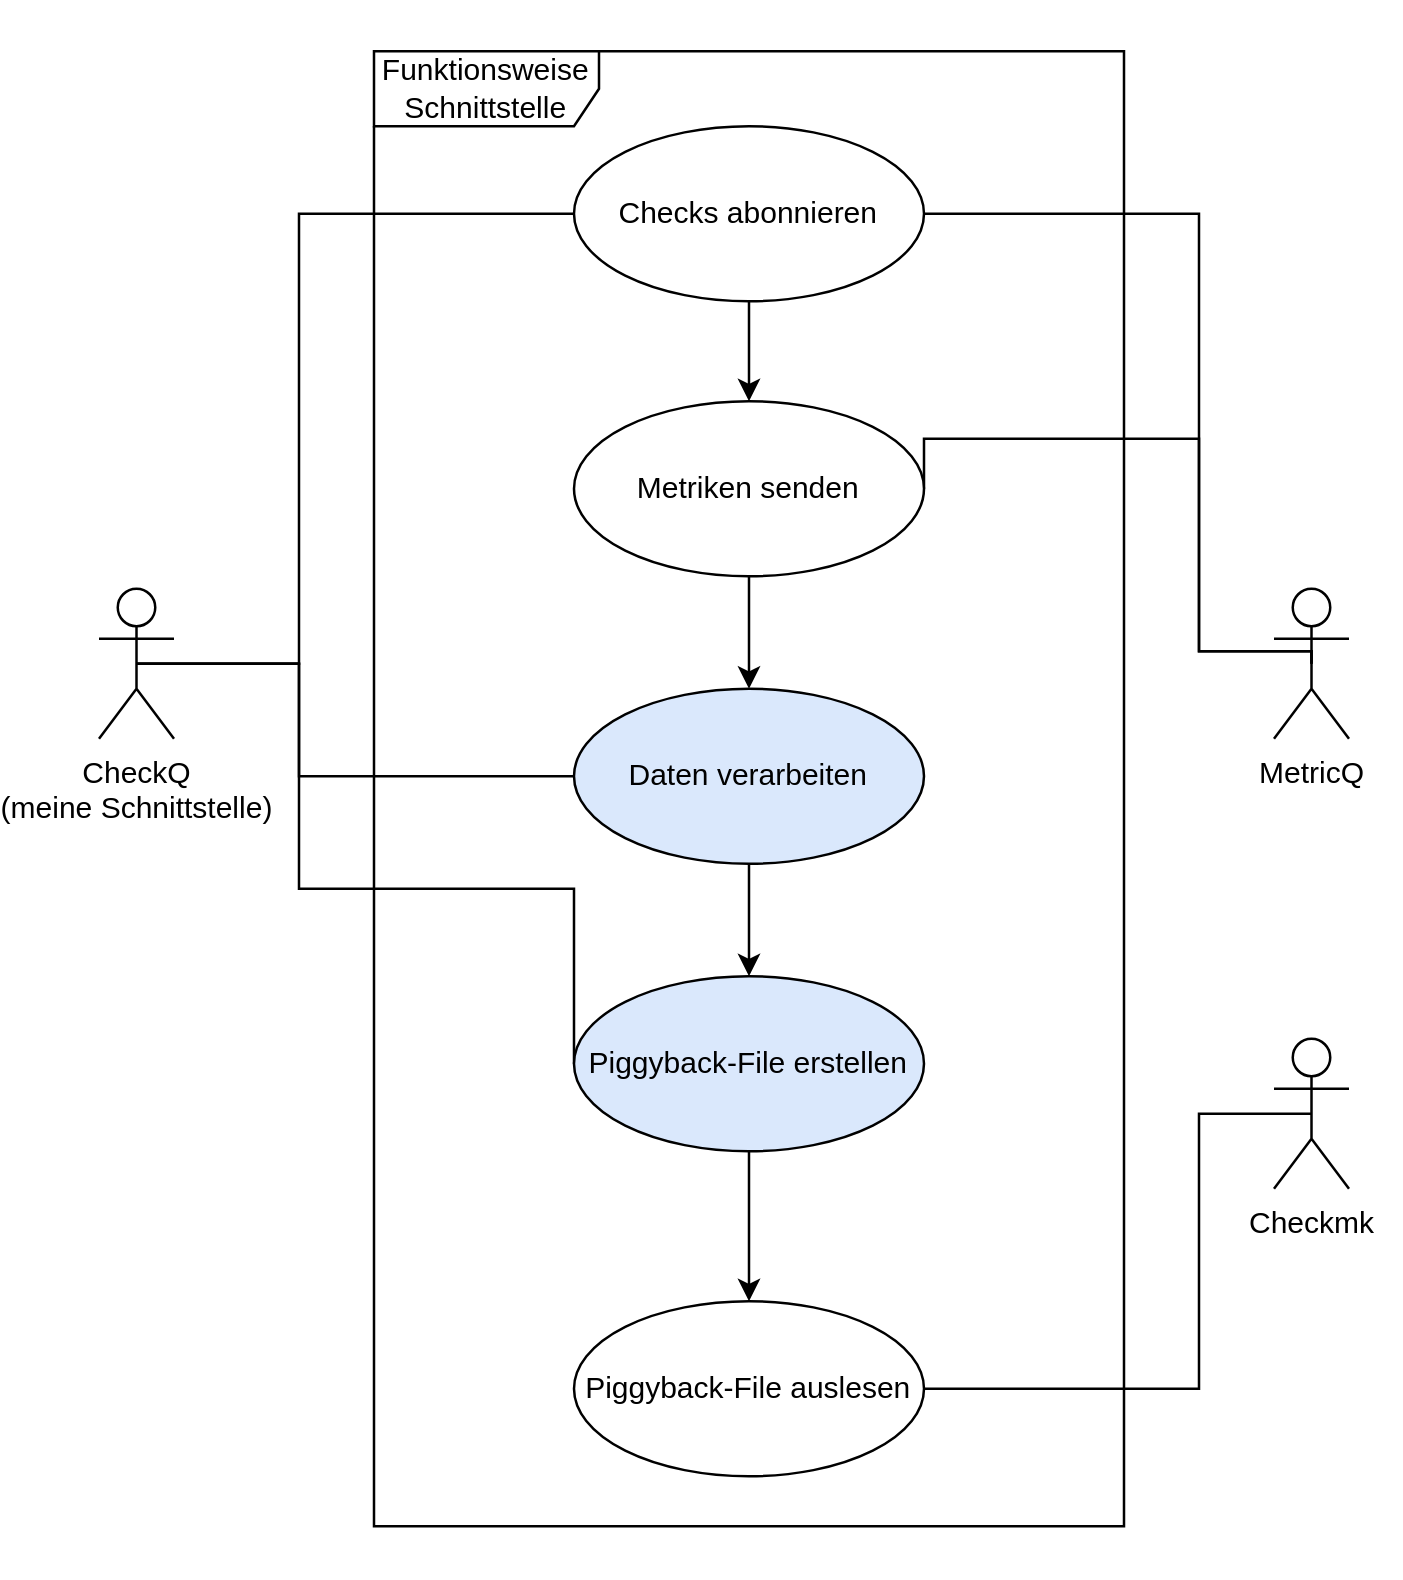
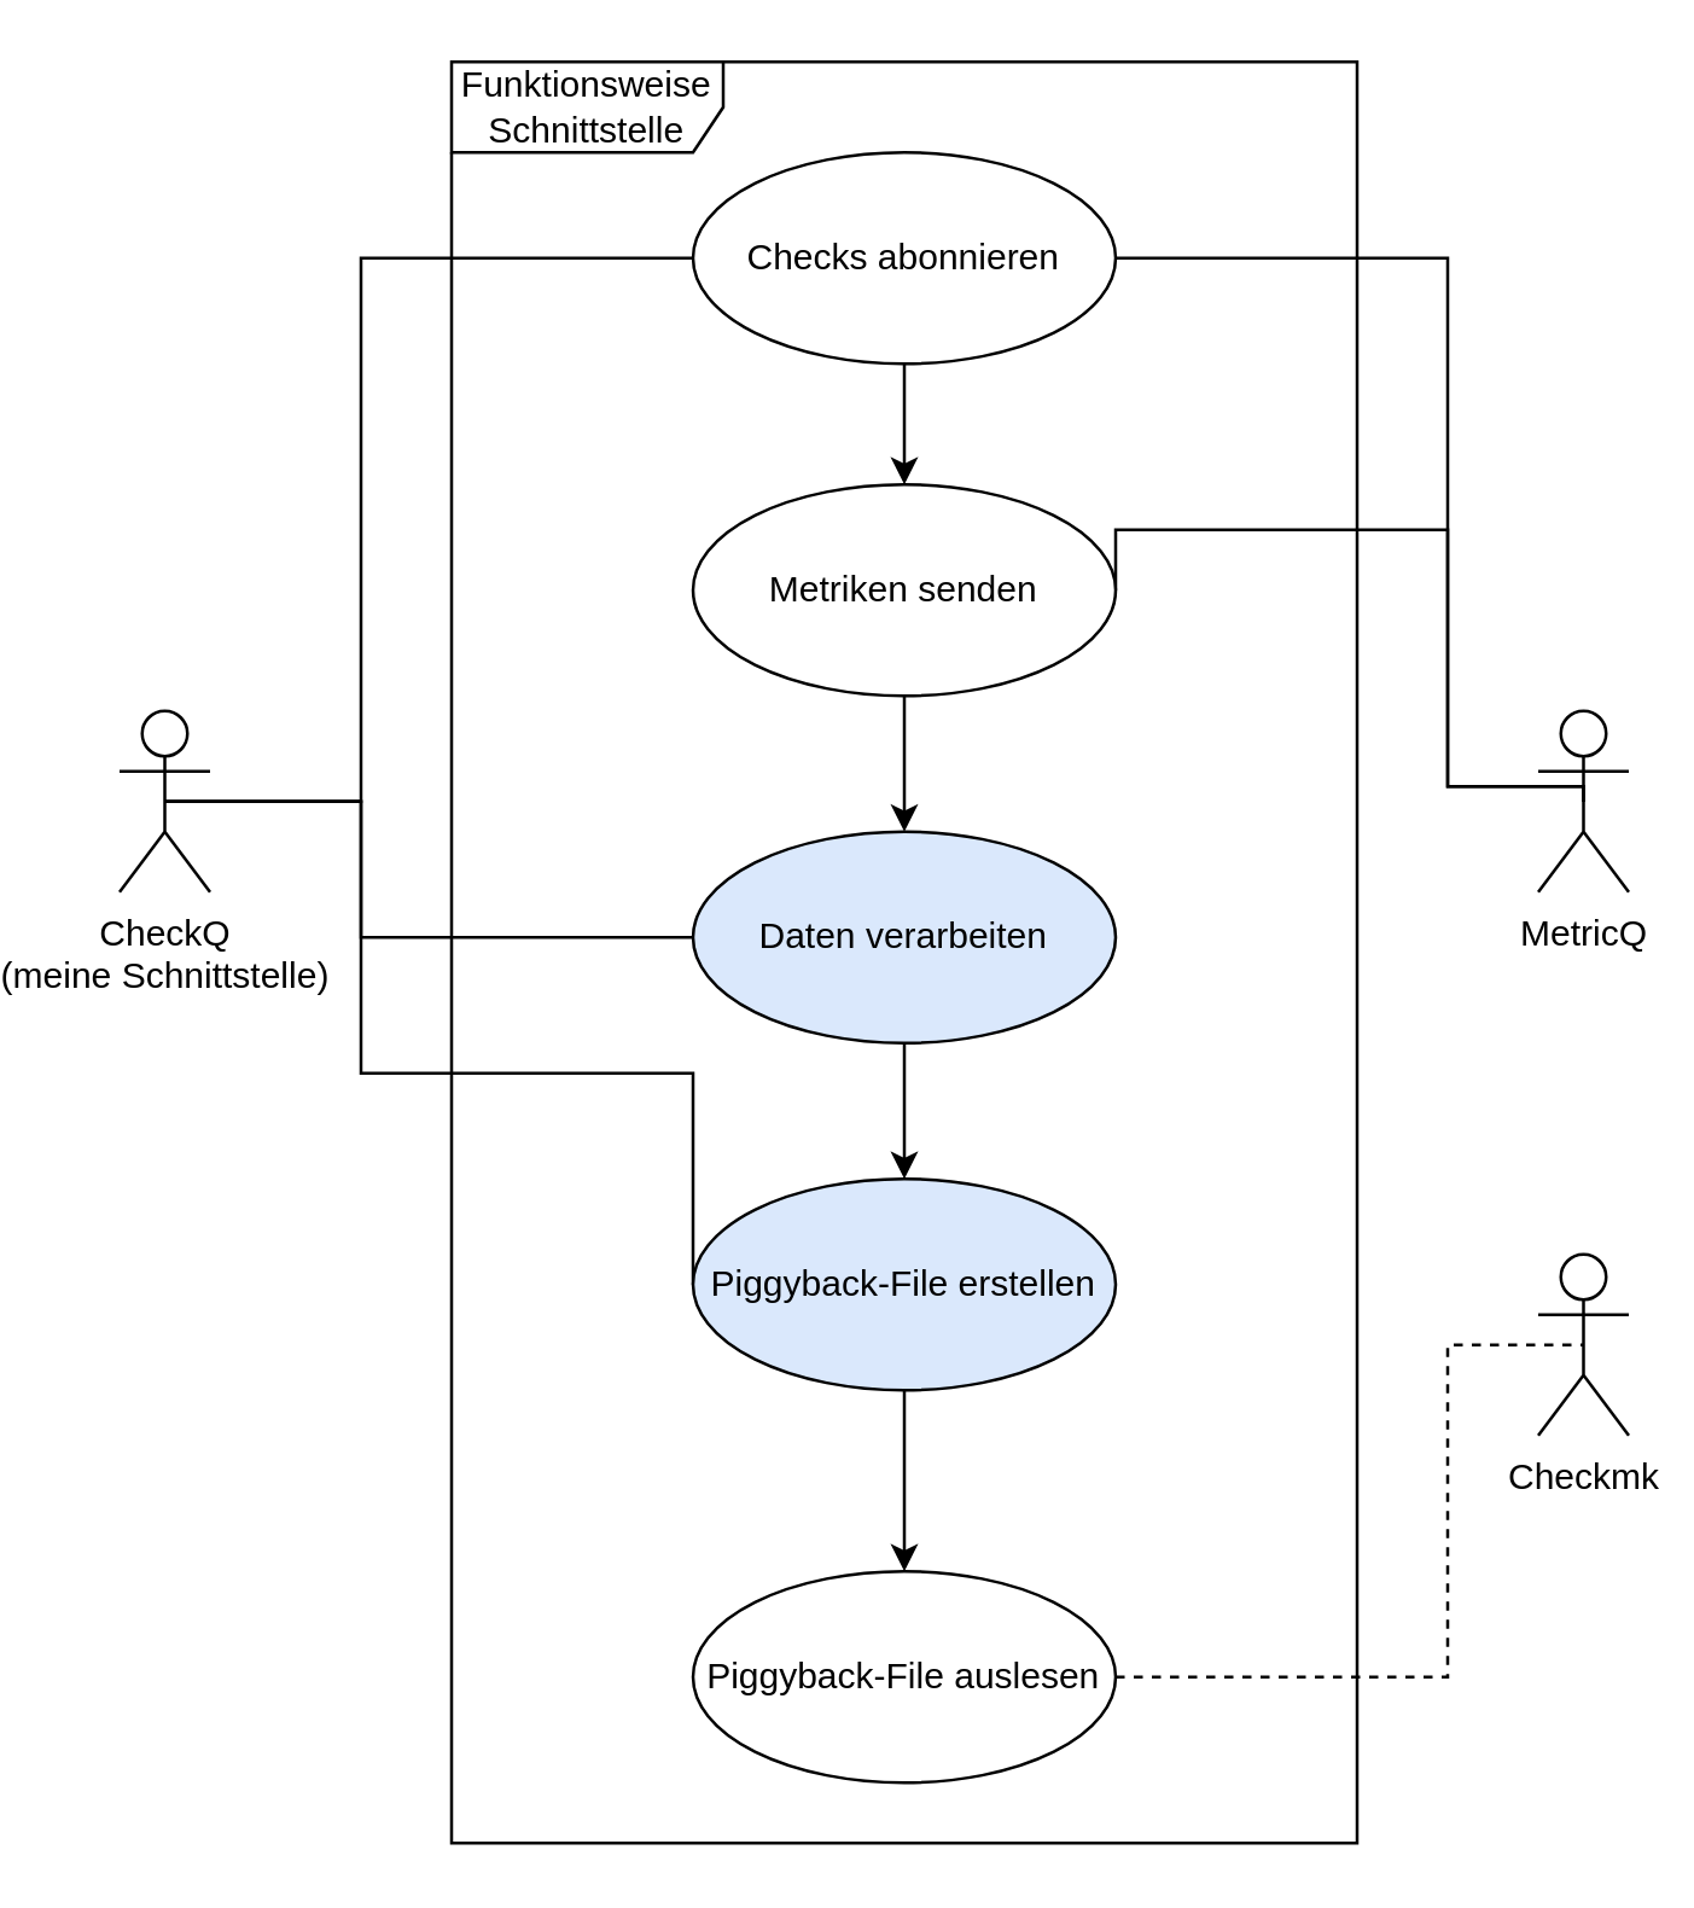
  <mxCell id="0" />
  <mxCell id="1" parent="0" />
  <mxCell id="2" style="edgeStyle=orthogonalEdgeStyle;rounded=0;orthogonalLoop=1;jettySize=auto;html=1;exitX=0.5;exitY=0.5;exitDx=0;exitDy=0;exitPerimeter=0;entryX=0;entryY=0.5;entryDx=0;entryDy=0;endArrow=none;startFill=0;" parent="1" source="5" target="11" edge="1"><mxGeometry relative="1" as="geometry"><Array as="points"><mxPoint x="100" y="265" /><mxPoint x="100" y="85" /></Array></mxGeometry></mxCell>
  <mxCell id="3" style="edgeStyle=orthogonalEdgeStyle;rounded=0;orthogonalLoop=1;jettySize=auto;html=1;exitX=0.5;exitY=0.5;exitDx=0;exitDy=0;exitPerimeter=0;endArrow=none;startFill=0;" parent="1" source="5" target="17" edge="1"><mxGeometry relative="1" as="geometry"><Array as="points"><mxPoint x="100" y="265" /><mxPoint x="100" y="310" /></Array></mxGeometry></mxCell>
  <mxCell id="4" style="edgeStyle=orthogonalEdgeStyle;rounded=0;orthogonalLoop=1;jettySize=auto;html=1;exitX=0.5;exitY=0.5;exitDx=0;exitDy=0;exitPerimeter=0;entryX=0;entryY=0.5;entryDx=0;entryDy=0;endArrow=none;startFill=0;" parent="1" source="5" target="18" edge="1"><mxGeometry relative="1" as="geometry"><Array as="points"><mxPoint x="100" y="265" /><mxPoint x="100" y="355" /></Array></mxGeometry></mxCell>
  <mxCell id="5" value="CheckQ&lt;br&gt;(meine Schnittstelle)" style="shape=umlActor;verticalLabelPosition=bottom;verticalAlign=top;html=1;" parent="1" vertex="1"><mxGeometry x="20" y="235" width="30" height="60" as="geometry" /></mxCell>
  <mxCell id="6" style="edgeStyle=orthogonalEdgeStyle;rounded=0;orthogonalLoop=1;jettySize=auto;html=1;exitX=0.5;exitY=0.5;exitDx=0;exitDy=0;exitPerimeter=0;entryX=1;entryY=0.5;entryDx=0;entryDy=0;endArrow=none;startFill=0;" parent="1" source="7" target="14" edge="1"><mxGeometry relative="1" as="geometry"><Array as="points"><mxPoint x="505" y="260" /><mxPoint x="460" y="260" /><mxPoint x="460" y="175" /></Array></mxGeometry></mxCell>
  <mxCell id="7" value="MetricQ" style="shape=umlActor;verticalLabelPosition=bottom;verticalAlign=top;html=1;" parent="1" vertex="1"><mxGeometry x="490" y="235" width="30" height="60" as="geometry" /></mxCell>
  <mxCell id="8" value="Checkmk" style="shape=umlActor;verticalLabelPosition=bottom;verticalAlign=top;html=1;" parent="1" vertex="1"><mxGeometry x="490" y="415" width="30" height="60" as="geometry" /></mxCell>
  <mxCell id="9" value="Funktionsweise &lt;br&gt;Schnittstelle" style="shape=umlFrame;whiteSpace=wrap;html=1;pointerEvents=0;width=90;height=30;" parent="1" vertex="1"><mxGeometry x="130" y="20" width="300" height="590" as="geometry" /></mxCell>
  <mxCell id="10" style="edgeStyle=orthogonalEdgeStyle;rounded=0;orthogonalLoop=1;jettySize=auto;html=1;exitX=0.5;exitY=1;exitDx=0;exitDy=0;entryX=0.5;entryY=0;entryDx=0;entryDy=0;" parent="1" source="11" target="14" edge="1"><mxGeometry relative="1" as="geometry" /></mxCell>
  <mxCell id="11" value="Checks abonnieren" style="ellipse;whiteSpace=wrap;html=1;" parent="1" vertex="1"><mxGeometry x="210" y="50" width="140" height="70" as="geometry" /></mxCell>
  <mxCell id="12" style="edgeStyle=orthogonalEdgeStyle;rounded=0;orthogonalLoop=1;jettySize=auto;html=1;exitX=1;exitY=0.5;exitDx=0;exitDy=0;entryX=0.5;entryY=0.5;entryDx=0;entryDy=0;entryPerimeter=0;endArrow=none;startFill=0;" parent="1" source="11" target="7" edge="1"><mxGeometry relative="1" as="geometry"><Array as="points"><mxPoint x="460" y="85" /><mxPoint x="460" y="260" /><mxPoint x="505" y="260" /></Array></mxGeometry></mxCell>
  <mxCell id="13" style="edgeStyle=orthogonalEdgeStyle;rounded=0;orthogonalLoop=1;jettySize=auto;html=1;exitX=0.5;exitY=1;exitDx=0;exitDy=0;entryX=0.5;entryY=0;entryDx=0;entryDy=0;" parent="1" source="14" target="17" edge="1"><mxGeometry relative="1" as="geometry" /></mxCell>
  <mxCell id="14" value="Metriken senden" style="ellipse;whiteSpace=wrap;html=1;" parent="1" vertex="1"><mxGeometry x="210" y="160" width="140" height="70" as="geometry" /></mxCell>
  <mxCell id="15" value="&lt;span aria-hidden=&quot;true&quot; style=&quot;border-block: unset; border-inline: unset; border-start-start-radius: unset; border-start-end-radius: unset; border-end-start-radius: unset; border-end-end-radius: unset; overflow-block: unset; overflow-inline: unset; overscroll-behavior-block: unset; overscroll-behavior-inline: unset; margin-block: unset; margin-inline: unset; scroll-margin-block: unset; scroll-margin-inline: unset; padding-block: unset; padding-inline: unset; scroll-padding-block: unset; scroll-padding-inline: unset; inset-block: unset; inset-inline: unset; block-size: unset; min-block-size: unset; max-block-size: unset; inline-size: unset; min-inline-size: unset; max-inline-size: unset; contain-intrinsic-block-size: unset; contain-intrinsic-inline-size: unset; background: unset; background-blend-mode: unset; border: unset; border-radius: unset; box-decoration-break: unset; -moz-float-edge: unset; display: unset; position: fixed; float: unset; clear: unset; vertical-align: unset; baseline-source: unset; overflow: unset; overflow-anchor: unset; transform: unset; rotate: unset; scale: unset; translate: unset; offset: unset; scroll-behavior: unset; scroll-snap-align: unset; scroll-snap-type: unset; scroll-snap-stop: unset; overscroll-behavior: unset; isolation: unset; break-after: unset; break-before: unset; break-inside: unset; resize: unset; perspective: unset; perspective-origin: unset; backface-visibility: unset; transform-box: unset; transform-style: unset; transform-origin: unset; contain: unset; content-visibility: unset; container: unset; appearance: unset; -moz-orient: unset; will-change: unset; shape-image-threshold: unset; shape-margin: unset; shape-outside: unset; touch-action: unset; -webkit-line-clamp: unset; scrollbar-gutter: unset; zoom: unset; columns: unset; column-fill: unset; column-rule: unset; column-span: unset; content: unset; counter-increment: unset; counter-reset: unset; counter-set: unset; opacity: unset; box-shadow: unset; clip: rect(0px, 0px, 0px, 0px); filter: unset; backdrop-filter: unset; mix-blend-mode: unset; font: unset; font-synthesis: unset; font-palette: unset; math-depth: unset; math-style: unset; visibility: unset; writing-mode: unset; text-orientation: unset; print-color-adjust: unset; image-rendering: unset; image-orientation: unset; dominant-baseline: unset; text-anchor: unset; color-interpolation: unset; color-interpolation-filters: unset; fill: unset; fill-opacity: unset; fill-rule: unset; shape-rendering: unset; stroke: unset; stroke-width: unset; stroke-linecap: unset; stroke-linejoin: unset; stroke-miterlimit: unset; stroke-opacity: unset; stroke-dasharray: unset; stroke-dashoffset: unset; clip-rule: unset; marker: unset; paint-order: unset; -moz-context-properties: unset; border-collapse: unset; empty-cells: unset; caption-side: unset; border-spacing: unset; color: unset; text-transform: unset; hyphens: unset; -moz-text-size-adjust: unset; text-indent: unset; overflow-wrap: unset; word-break: unset; text-justify: unset; text-align-last: unset; text-align: unset; letter-spacing: unset; word-spacing: unset; white-space: pre; text-shadow: unset; text-emphasis: unset; text-emphasis-position: unset; tab-size: unset; line-break: unset; -webkit-text-fill-color: unset; -webkit-text-stroke: unset; ruby-align: unset; ruby-position: unset; text-combine-upright: unset; text-rendering: unset; text-underline-offset: unset; text-underline-position: unset; text-decoration-skip-ink: unset; hyphenate-character: unset; forced-color-adjust: unset; -webkit-text-security: unset; text-wrap-style: unset; cursor: unset; pointer-events: unset; caret-color: unset; accent-color: unset; color-scheme: unset; scrollbar-color: unset; list-style: unset; quotes: unset; margin: unset; overflow-clip-margin: unset; scroll-margin: unset; outline: unset; outline-offset: unset; padding: unset; scroll-padding: unset; page: unset; top: 0px; right: unset; bottom: unset; left: unset; z-index: unset; flex-flow: unset; place-content: unset; place-items: unset; flex: unset; place-self: unset; order: unset; height: unset; min-height: unset; max-height: unset; width: unset; min-width: unset; max-width: unset; box-sizing: unset; object-fit: unset; object-position: unset; grid-area: unset; grid: unset; masonry-auto-flow: unset; gap: unset; aspect-ratio: unset; contain-intrinsic-size: unset; vector-effect: unset; stop-color: unset; stop-opacity: unset; flood-color: unset; flood-opacity: unset; lighting-color: unset; mask-type: unset; clip-path: unset; mask: unset; x: unset; y: unset; cx: unset; cy: unset; rx: unset; ry: unset; r: unset; d: unset; table-layout: unset; text-overflow: unset; text-decoration: unset; ime-mode: unset; scrollbar-width: unset; user-select: text; -moz-window-dragging: unset; -moz-force-broken-image-icon: unset; transition: unset; animation: unset; animation-composition: unset; -moz-box-align: unset; -moz-box-direction: unset; -moz-box-flex: unset; -moz-box-orient: unset; -moz-box-pack: unset; -moz-box-ordinal-group: unset;&quot;&gt;%%{init: {'theme': 'base', 'themeVariables': { 'primaryColor': '#ffcc00', 'edgeLabelBackground':'#ffffff', 'tertiaryColor': '#f4f4f4'}}}%%&#10;usecaseDiagram&#10;    actor &quot;Schnittstelle&quot; as Schnittstelle&#10;    actor &quot;MetricQ&quot; as MetricQ&#10;    actor &quot;Checkmk Agent&quot; as CheckmkAgent&#10;&#10;    Schnittstelle --&amp;gt; (Checks abonnieren)&#10;    (Checks abonnieren) --&amp;gt; MetricQ&#10;    MetricQ --&amp;gt; (Metriken senden)&#10;    (Metriken senden) --&amp;gt; Schnittstelle&#10;    Schnittstelle --&amp;gt; (Daten verarbeiten)&#10;    (Daten verarbeiten) --&amp;gt; (Piggyback File erstellen)&#10;    (Piggyback File erstellen) --&amp;gt; CheckmkAgent&#10;    CheckmkAgent --&amp;gt; (Piggyback File auslesen)&#10;&lt;/span&gt;" style="text;whiteSpace=wrap;html=1;" parent="1" vertex="1"><mxGeometry x="270" y="300" width="30" height="20" as="geometry" /></mxCell>
  <mxCell id="16" style="edgeStyle=orthogonalEdgeStyle;rounded=0;orthogonalLoop=1;jettySize=auto;html=1;exitX=0.5;exitY=1;exitDx=0;exitDy=0;entryX=0.5;entryY=0;entryDx=0;entryDy=0;" parent="1" source="17" target="18" edge="1"><mxGeometry relative="1" as="geometry" /></mxCell>
  <mxCell id="17" value="Daten verarbeiten" style="ellipse;whiteSpace=wrap;html=1;fillColor=#dae8fc;" parent="1" vertex="1"><mxGeometry x="210" y="275" width="140" height="70" as="geometry" /></mxCell>
  <mxCell id="18" value="Piggyback-File erstellen" style="ellipse;whiteSpace=wrap;html=1;fillColor=#dae8fc;" parent="1" vertex="1"><mxGeometry x="210" y="390" width="140" height="70" as="geometry" /></mxCell>
  <mxCell id="19" value="Piggyback-File auslesen" style="ellipse;whiteSpace=wrap;html=1;" parent="1" vertex="1"><mxGeometry x="210" y="520" width="140" height="70" as="geometry" /></mxCell>
- <mxCell id="20" style="edgeStyle=orthogonalEdgeStyle;rounded=0;orthogonalLoop=1;jettySize=auto;html=1;exitX=1;exitY=0.5;exitDx=0;exitDy=0;entryX=0.5;entryY=0.5;entryDx=0;entryDy=0;entryPerimeter=0;endArrow=none;startFill=0;" parent="1" source="19" target="8" edge="1"><mxGeometry relative="1" as="geometry"><Array as="points"><mxPoint x="460" y="555" /><mxPoint x="460" y="445" /></Array></mxGeometry></mxCell>
+ <mxCell id="20" style="edgeStyle=orthogonalEdgeStyle;rounded=0;orthogonalLoop=1;jettySize=auto;html=1;exitX=1;exitY=0.5;exitDx=0;exitDy=0;entryX=0.5;entryY=0.5;entryDx=0;entryDy=0;entryPerimeter=0;endArrow=none;startFill=0;dashed=1;" parent="1" source="19" target="8" edge="1"><mxGeometry relative="1" as="geometry"><Array as="points"><mxPoint x="460" y="555" /><mxPoint x="460" y="445" /></Array></mxGeometry></mxCell>
  <mxCell id="21" style="edgeStyle=orthogonalEdgeStyle;rounded=0;orthogonalLoop=1;jettySize=auto;html=1;exitX=0.5;exitY=1;exitDx=0;exitDy=0;entryX=0.5;entryY=0;entryDx=0;entryDy=0;" parent="1" source="18" target="19" edge="1"><mxGeometry relative="1" as="geometry" /></mxCell>
